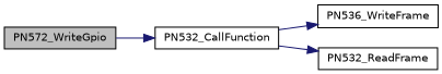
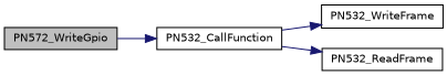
  digraph {
    rankdir=LR
    node [color=black fillcolor=white fontname=Helvetica fontsize=10 shape=record style=filled]
    edge [color=midnightblue fontname=Helvetica fontsize=10 labelfontname=Helvetica labelfontsize=10 style=solid]
    n1 [fillcolor=grey75 fontcolor=black height=0.2 label=PN572_WriteGpio width=0.4]
    n2 [height=0.2 label=PN532_CallFunction width=0.4]
-   n3 [height=0.2 label=PN536_WriteFrame width=0.4]
+   n3 [height=0.2 label=PN532_WriteFrame width=0.4]
    n4 [height=0.2 label=PN532_ReadFrame width=0.4]
    n1 -> n2
    n2 -> n3
    n2 -> n4
  }
